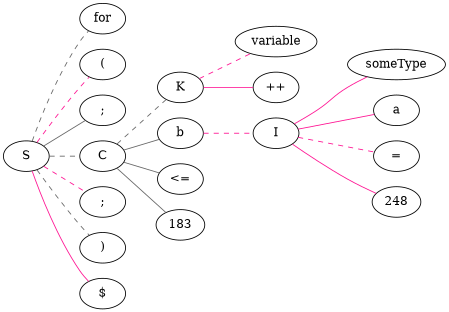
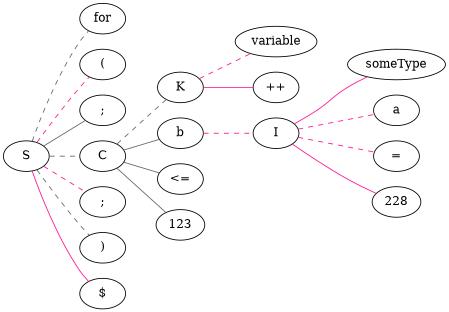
  graph {
    rankdir=LR
    edge [color=deeppink style=dashed]
    n1 [label=S]
    n2 [label=for]
    n3 [label="("]
    n4 [label=";"]
    n5 [label=C]
    n6 [label=";"]
    n7 [label=")"]
    n8 [label="$"]
    n9 [label=I]
    n10 [label=someType]
    n11 [label=a]
    n12 [label="="]
-   n13 [label=248]
+   n13 [label=228]
    n14 [label=K]
    n15 [label=b]
    n16 [label="<="]
-   n17 [label=183]
+   n17 [label=123]
    n18 [label=variable]
    n19 [label="++"]
    n1 -- n2 [color=gray40]
    n1 -- n3
    n1 -- n4 [color=gray40 style=solid]
    n1 -- n5 [color=gray40]
    n1 -- n6
    n1 -- n7 [color=gray40]
    n1 -- n8 [style=solid]
    n5 -- n14 [color=gray40]
    n5 -- n15 [color=gray40 style=solid]
    n5 -- n16 [color=gray40 style=solid]
    n5 -- n17 [color=gray40 style=solid]
    n9 -- n10 [style=solid]
-   n9 -- n11 [style=solid]
+   n9 -- n11
    n9 -- n12
    n9 -- n13 [style=solid]
    n14 -- n18
    n14 -- n19 [style=solid]
    n15 -- n9
  }
